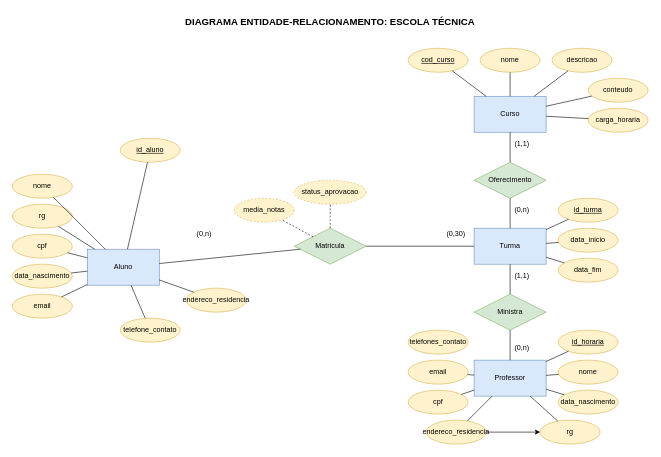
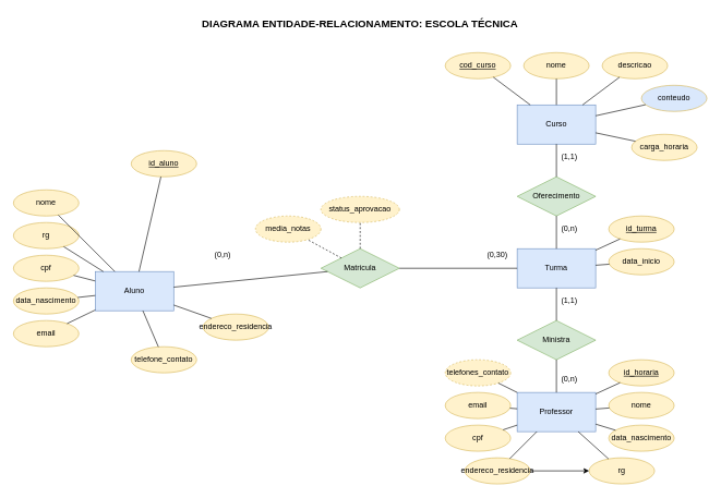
  <mxCell id="0" />
  <mxCell id="1" parent="0" />
  <mxCell id="2" value="DIAGRAMA ENTIDADE-RELACIONAMENTO: ESCOLA TÉCNICA" style="text;html=1;strokeColor=none;fillColor=none;align=center;verticalAlign=middle;whiteSpace=wrap;rounded=0;fontSize=16;fontStyle=1" parent="1" vertex="1"><mxGeometry x="250" y="20" width="600" height="30" as="geometry" /></mxCell>
  <mxCell id="3" value="" style="group" vertex="1" connectable="0" parent="1"><mxGeometry x="20" width="1060" height="660" as="geometry" y="80" /></mxCell>
  <mxCell id="4" value="Aluno" style="rounded=0;whiteSpace=wrap;html=1;fillColor=#dae8fc;strokeColor=#6c8ebf;" parent="3" vertex="1"><mxGeometry x="125" y="335" width="120" height="60" as="geometry" /></mxCell>
  <mxCell id="5" value="Curso" style="rounded=0;whiteSpace=wrap;html=1;fillColor=#dae8fc;strokeColor=#6c8ebf;" parent="3" vertex="1"><mxGeometry x="770" y="80" width="120" height="60" as="geometry" /></mxCell>
  <mxCell id="6" value="Turma" style="rounded=0;whiteSpace=wrap;html=1;fillColor=#dae8fc;strokeColor=#6c8ebf;" parent="3" vertex="1"><mxGeometry x="770" y="300" width="120" height="60" as="geometry" /></mxCell>
  <mxCell id="7" value="Professor" style="rounded=0;whiteSpace=wrap;html=1;fillColor=#dae8fc;strokeColor=#6c8ebf;" parent="3" vertex="1"><mxGeometry x="770" y="520" width="120" height="60" as="geometry" /></mxCell>
  <mxCell id="8" value="id_aluno" style="ellipse;whiteSpace=wrap;html=1;fillColor=#fff2cc;strokeColor=#d6b656;fontStyle=4" parent="3" vertex="1"><mxGeometry x="180" y="150" width="100" height="40" as="geometry" /></mxCell>
  <mxCell id="9" value="nome" style="ellipse;whiteSpace=wrap;html=1;fillColor=#fff2cc;strokeColor=#d6b656;" parent="3" vertex="1"><mxGeometry y="210" width="100" height="40" as="geometry" /></mxCell>
  <mxCell id="10" value="rg" style="ellipse;whiteSpace=wrap;html=1;fillColor=#fff2cc;strokeColor=#d6b656;" parent="3" vertex="1"><mxGeometry y="260" width="100" height="40" as="geometry" /></mxCell>
  <mxCell id="11" value="cpf" style="ellipse;whiteSpace=wrap;html=1;fillColor=#fff2cc;strokeColor=#d6b656;" parent="3" vertex="1"><mxGeometry y="310" width="100" height="40" as="geometry" /></mxCell>
  <mxCell id="12" value="data_nascimento" style="ellipse;whiteSpace=wrap;html=1;fillColor=#fff2cc;strokeColor=#d6b656;" parent="3" vertex="1"><mxGeometry y="360" width="100" height="40" as="geometry" /></mxCell>
  <mxCell id="13" value="email" style="ellipse;whiteSpace=wrap;html=1;fillColor=#fff2cc;strokeColor=#d6b656;" parent="3" vertex="1"><mxGeometry y="410" width="100" height="40" as="geometry" /></mxCell>
  <mxCell id="14" value="telefone_contato" style="ellipse;whiteSpace=wrap;html=1;fillColor=#fff2cc;strokeColor=#d6b656;" parent="3" vertex="1"><mxGeometry x="180" y="450" width="100" height="40" as="geometry" /></mxCell>
  <mxCell id="15" value="endereco_residencia" style="ellipse;whiteSpace=wrap;html=1;fillColor=#fff2cc;strokeColor=#d6b656;" parent="3" vertex="1"><mxGeometry x="290" y="400" width="100" height="40" as="geometry" /></mxCell>
  <mxCell id="16" value="" style="endArrow=none;html=1;rounded=0;" parent="3" source="4" target="8" edge="1"><mxGeometry relative="1" as="geometry" /></mxCell>
  <mxCell id="17" value="" style="endArrow=none;html=1;rounded=0;" parent="3" source="4" target="9" edge="1"><mxGeometry relative="1" as="geometry" /></mxCell>
  <mxCell id="18" value="" style="endArrow=none;html=1;rounded=0;" parent="3" source="4" target="10" edge="1"><mxGeometry relative="1" as="geometry" /></mxCell>
  <mxCell id="19" value="" style="endArrow=none;html=1;rounded=0;" parent="3" source="4" target="11" edge="1"><mxGeometry relative="1" as="geometry" /></mxCell>
  <mxCell id="20" value="" style="endArrow=none;html=1;rounded=0;" parent="3" source="4" target="12" edge="1"><mxGeometry relative="1" as="geometry" /></mxCell>
  <mxCell id="21" value="" style="endArrow=none;html=1;rounded=0;" parent="3" source="4" target="13" edge="1"><mxGeometry relative="1" as="geometry" /></mxCell>
  <mxCell id="22" value="" style="endArrow=none;html=1;rounded=0;" parent="3" source="4" target="14" edge="1"><mxGeometry relative="1" as="geometry" /></mxCell>
  <mxCell id="23" value="" style="endArrow=none;html=1;rounded=0;" parent="3" source="4" target="15" edge="1"><mxGeometry relative="1" as="geometry" /></mxCell>
  <mxCell id="24" value="cod_curso" style="ellipse;whiteSpace=wrap;html=1;fillColor=#fff2cc;strokeColor=#d6b656;fontStyle=4" parent="3" vertex="1"><mxGeometry x="660" width="100" height="40" as="geometry" /></mxCell>
  <mxCell id="25" value="nome" style="ellipse;whiteSpace=wrap;html=1;fillColor=#fff2cc;strokeColor=#d6b656;" parent="3" vertex="1"><mxGeometry x="780" width="100" height="40" as="geometry" /></mxCell>
  <mxCell id="26" value="descricao" style="ellipse;whiteSpace=wrap;html=1;fillColor=#fff2cc;strokeColor=#d6b656;" parent="3" vertex="1"><mxGeometry x="900" width="100" height="40" as="geometry" /></mxCell>
- <mxCell id="27" value="conteudo" style="ellipse;whiteSpace=wrap;html=1;fillColor=#fff2cc;strokeColor=#d6b656;" parent="3" vertex="1"><mxGeometry x="960" y="50" width="100" height="40" as="geometry" /></mxCell>
- <mxCell id="28" value="carga_horaria" style="ellipse;whiteSpace=wrap;html=1;fillColor=#fff2cc;strokeColor=#d6b656;" parent="3" vertex="1"><mxGeometry x="960" y="100" width="100" height="40" as="geometry" /></mxCell>
+ <mxCell id="27" value="conteudo" style="ellipse;whiteSpace=wrap;html=1;fillColor=#dae8fc;strokeColor=#d6b656;" parent="3" vertex="1"><mxGeometry x="960" y="50" width="100" height="40" as="geometry" /></mxCell>
+ <mxCell id="28" value="carga_horaria" style="ellipse;whiteSpace=wrap;html=1;fillColor=#fff2cc;strokeColor=#d6b656;" parent="3" vertex="1"><mxGeometry x="945" y="125" width="100" height="40" as="geometry" /></mxCell>
  <mxCell id="29" value="" style="endArrow=none;html=1;rounded=0;" parent="3" source="5" target="24" edge="1"><mxGeometry relative="1" as="geometry" /></mxCell>
  <mxCell id="30" value="" style="endArrow=none;html=1;rounded=0;" parent="3" source="5" target="25" edge="1"><mxGeometry relative="1" as="geometry" /></mxCell>
  <mxCell id="31" value="" style="endArrow=none;html=1;rounded=0;" parent="3" source="5" target="26" edge="1"><mxGeometry relative="1" as="geometry" /></mxCell>
  <mxCell id="32" value="" style="endArrow=none;html=1;rounded=0;" parent="3" source="5" target="27" edge="1"><mxGeometry relative="1" as="geometry" /></mxCell>
  <mxCell id="33" value="" style="endArrow=none;html=1;rounded=0;" parent="3" source="5" target="28" edge="1"><mxGeometry relative="1" as="geometry" /></mxCell>
  <mxCell id="34" value="id_turma" style="ellipse;whiteSpace=wrap;html=1;fillColor=#fff2cc;strokeColor=#d6b656;fontStyle=4" parent="3" vertex="1"><mxGeometry x="910" y="250" width="100" height="40" as="geometry" /></mxCell>
  <mxCell id="35" value="data_inicio" style="ellipse;whiteSpace=wrap;html=1;fillColor=#fff2cc;strokeColor=#d6b656;" parent="3" vertex="1"><mxGeometry x="910" y="300" width="100" height="40" as="geometry" /></mxCell>
- <mxCell id="36" value="data_fim" style="ellipse;whiteSpace=wrap;html=1;fillColor=#fff2cc;strokeColor=#d6b656;" parent="3" vertex="1"><mxGeometry x="910" y="350" width="100" height="40" as="geometry" /></mxCell>
  <mxCell id="37" value="" style="endArrow=none;html=1;rounded=0;" parent="3" source="6" target="34" edge="1"><mxGeometry relative="1" as="geometry" /></mxCell>
  <mxCell id="38" value="" style="endArrow=none;html=1;rounded=0;" parent="3" source="6" target="35" edge="1"><mxGeometry relative="1" as="geometry" /></mxCell>
- <mxCell id="39" value="" style="endArrow=none;html=1;rounded=0;" parent="3" source="6" target="36" edge="1"><mxGeometry relative="1" as="geometry" /></mxCell>
  <mxCell id="40" value="id_horaria" style="ellipse;whiteSpace=wrap;html=1;fillColor=#fff2cc;strokeColor=#d6b656;fontStyle=4" parent="3" vertex="1"><mxGeometry x="910" y="470" width="100" height="40" as="geometry" /></mxCell>
  <mxCell id="41" value="nome" style="ellipse;whiteSpace=wrap;html=1;fillColor=#fff2cc;strokeColor=#d6b656;" parent="3" vertex="1"><mxGeometry x="910" y="520" width="100" height="40" as="geometry" /></mxCell>
  <mxCell id="42" value="data_nascimento" style="ellipse;whiteSpace=wrap;html=1;fillColor=#fff2cc;strokeColor=#d6b656;" parent="3" vertex="1"><mxGeometry x="910" y="570" width="100" height="40" as="geometry" /></mxCell>
  <mxCell id="43" value="rg" style="ellipse;whiteSpace=wrap;html=1;fillColor=#fff2cc;strokeColor=#d6b656;" parent="3" vertex="1"><mxGeometry x="880" y="620" width="100" height="40" as="geometry" /></mxCell>
  <mxCell id="44" value="cpf" style="ellipse;whiteSpace=wrap;html=1;fillColor=#fff2cc;strokeColor=#d6b656;" parent="3" vertex="1"><mxGeometry x="660" y="570" width="100" height="40" as="geometry" /></mxCell>
  <mxCell id="45" value="email" style="ellipse;whiteSpace=wrap;html=1;fillColor=#fff2cc;strokeColor=#d6b656;" parent="3" vertex="1"><mxGeometry x="660" y="520" width="100" height="40" as="geometry" /></mxCell>
- <mxCell id="46" value="telefones_contato" style="ellipse;whiteSpace=wrap;html=1;fillColor=#fff2cc;strokeColor=#d6b656;" parent="3" vertex="1"><mxGeometry x="660" y="470" width="100" height="40" as="geometry" /></mxCell>
+ <mxCell id="46" value="telefones_contato" style="ellipse;whiteSpace=wrap;html=1;fillColor=#fff2cc;strokeColor=#d6b656;dashed=1;" parent="3" vertex="1"><mxGeometry x="660" y="470" width="100" height="40" as="geometry" /></mxCell>
  <mxCell id="47" value="" style="edgeStyle=orthogonalEdgeStyle;rounded=0;orthogonalLoop=1;jettySize=auto;html=1;" edge="1" parent="3" source="48" target="43"><mxGeometry relative="1" as="geometry" /></mxCell>
  <mxCell id="48" value="endereco_residencia" style="ellipse;whiteSpace=wrap;html=1;fillColor=#fff2cc;strokeColor=#d6b656;" parent="3" vertex="1"><mxGeometry x="690" y="620" width="100" height="40" as="geometry" /></mxCell>
  <mxCell id="49" value="" style="endArrow=none;html=1;rounded=0;" parent="3" source="7" target="40" edge="1"><mxGeometry relative="1" as="geometry" /></mxCell>
  <mxCell id="50" value="" style="endArrow=none;html=1;rounded=0;" parent="3" source="7" target="41" edge="1"><mxGeometry relative="1" as="geometry" /></mxCell>
  <mxCell id="51" value="" style="endArrow=none;html=1;rounded=0;" parent="3" source="7" target="42" edge="1"><mxGeometry relative="1" as="geometry" /></mxCell>
  <mxCell id="52" value="" style="endArrow=none;html=1;rounded=0;" parent="3" source="7" target="43" edge="1"><mxGeometry relative="1" as="geometry" /></mxCell>
  <mxCell id="53" value="" style="endArrow=none;html=1;rounded=0;" parent="3" source="7" target="44" edge="1"><mxGeometry relative="1" as="geometry" /></mxCell>
  <mxCell id="54" value="" style="endArrow=none;html=1;rounded=0;" parent="3" source="7" target="45" edge="1"><mxGeometry relative="1" as="geometry" /></mxCell>
+ <mxCell id="55" value="" style="endArrow=none;html=1;rounded=0;" parent="3" source="7" target="46" edge="1"><mxGeometry relative="1" as="geometry" /></mxCell>
  <mxCell id="56" value="" style="endArrow=none;html=1;rounded=0;" parent="3" source="7" target="48" edge="1"><mxGeometry relative="1" as="geometry" /></mxCell>
  <mxCell id="57" value="Matricula" style="rhombus;whiteSpace=wrap;html=1;fillColor=#d5e8d4;strokeColor=#82b366;" parent="3" vertex="1"><mxGeometry x="470" y="300" width="120" height="60" as="geometry" /></mxCell>
  <mxCell id="58" value="Oferecimento" style="rhombus;whiteSpace=wrap;html=1;fillColor=#d5e8d4;strokeColor=#82b366;" parent="3" vertex="1"><mxGeometry x="770" y="190" width="120" height="60" as="geometry" /></mxCell>
  <mxCell id="59" value="Ministra" style="rhombus;whiteSpace=wrap;html=1;fillColor=#d5e8d4;strokeColor=#82b366;" parent="3" vertex="1"><mxGeometry x="770" y="410" width="120" height="60" as="geometry" /></mxCell>
  <mxCell id="60" value="status_aprovacao" style="ellipse;whiteSpace=wrap;html=1;fillColor=#fff2cc;strokeColor=#d6b656;dashed=1;" parent="3" vertex="1"><mxGeometry x="470" y="220" width="120" height="40" as="geometry" /></mxCell>
  <mxCell id="61" value="media_notas" style="ellipse;whiteSpace=wrap;html=1;fillColor=#fff2cc;strokeColor=#d6b656;dashed=1;" parent="3" vertex="1"><mxGeometry x="370" y="250" width="100" height="40" as="geometry" /></mxCell>
  <mxCell id="62" value="" style="endArrow=none;html=1;rounded=0;dashed=1;" parent="3" source="57" target="60" edge="1"><mxGeometry relative="1" as="geometry" /></mxCell>
  <mxCell id="63" value="" style="endArrow=none;html=1;rounded=0;dashed=1;" parent="3" source="57" target="61" edge="1"><mxGeometry relative="1" as="geometry" /></mxCell>
  <mxCell id="64" value="" style="endArrow=none;html=1;rounded=0;" parent="3" source="4" target="57" edge="1"><mxGeometry relative="1" as="geometry" /></mxCell>
  <mxCell id="65" value="(0,n)" style="text;html=1;strokeColor=none;fillColor=none;align=center;verticalAlign=middle;whiteSpace=wrap;rounded=0;" parent="3" vertex="1"><mxGeometry x="300" y="300" width="40" height="20" as="geometry" /></mxCell>
  <mxCell id="66" value="" style="endArrow=none;html=1;rounded=0;" parent="3" source="57" target="6" edge="1"><mxGeometry relative="1" as="geometry" /></mxCell>
  <mxCell id="67" value="(0,30)" style="text;html=1;strokeColor=none;fillColor=none;align=center;verticalAlign=middle;whiteSpace=wrap;rounded=0;" parent="3" vertex="1"><mxGeometry x="720" y="300" width="40" height="20" as="geometry" /></mxCell>
  <mxCell id="68" value="" style="endArrow=none;html=1;rounded=0;" parent="3" source="5" target="58" edge="1"><mxGeometry relative="1" as="geometry" /></mxCell>
  <mxCell id="69" value="(1,1)" style="text;html=1;strokeColor=none;fillColor=none;align=center;verticalAlign=middle;whiteSpace=wrap;rounded=0;" parent="3" vertex="1"><mxGeometry x="830" y="150" width="40" height="20" as="geometry" /></mxCell>
  <mxCell id="70" value="" style="endArrow=none;html=1;rounded=0;" parent="3" source="58" target="6" edge="1"><mxGeometry relative="1" as="geometry" /></mxCell>
  <mxCell id="71" value="(0,n)" style="text;html=1;strokeColor=none;fillColor=none;align=center;verticalAlign=middle;whiteSpace=wrap;rounded=0;" parent="3" vertex="1"><mxGeometry x="830" y="260" width="40" height="20" as="geometry" /></mxCell>
  <mxCell id="72" value="" style="endArrow=none;html=1;rounded=0;" parent="3" source="6" target="59" edge="1"><mxGeometry relative="1" as="geometry" /></mxCell>
  <mxCell id="73" value="(1,1)" style="text;html=1;strokeColor=none;fillColor=none;align=center;verticalAlign=middle;whiteSpace=wrap;rounded=0;" parent="3" vertex="1"><mxGeometry x="830" y="370" width="40" height="20" as="geometry" /></mxCell>
  <mxCell id="74" value="" style="endArrow=none;html=1;rounded=0;" parent="3" source="59" target="7" edge="1"><mxGeometry relative="1" as="geometry" /></mxCell>
  <mxCell id="75" value="(0,n)" style="text;html=1;strokeColor=none;fillColor=none;align=center;verticalAlign=middle;whiteSpace=wrap;rounded=0;" parent="3" vertex="1"><mxGeometry x="830" y="490" width="40" height="20" as="geometry" /></mxCell>
